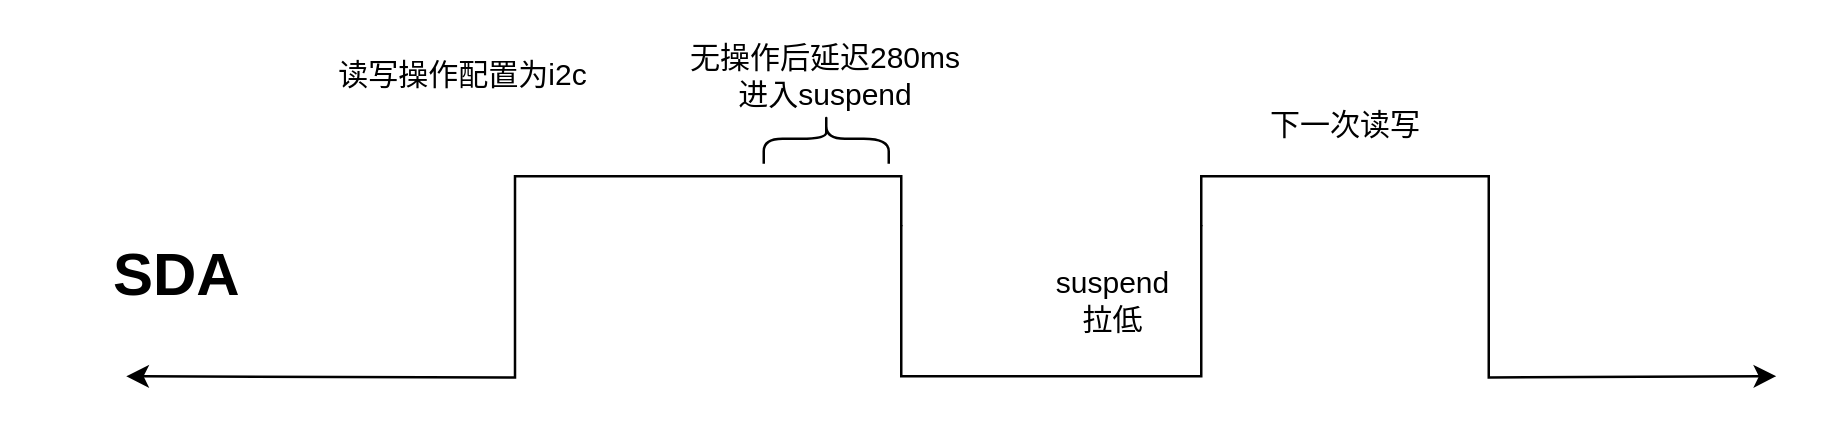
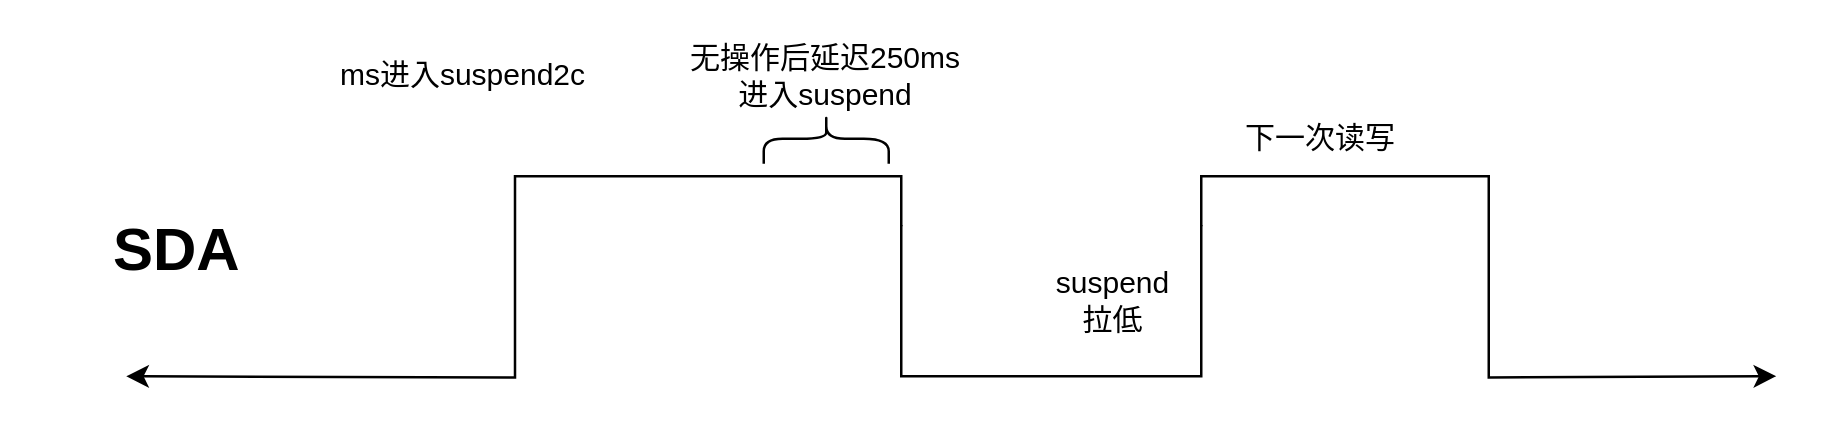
  <mxCell id="0" />
  <mxCell id="1" parent="0" />
  <mxCell id="2" style="edgeStyle=orthogonalEdgeStyle;rounded=0;orthogonalLoop=1;jettySize=auto;html=1;exitX=1;exitY=0;exitDx=0;exitDy=0;" edge="1" parent="1" source="4"><mxGeometry relative="1" as="geometry"><mxPoint x="710" y="150" as="targetPoint" /></mxGeometry></mxCell>
  <mxCell id="3" style="edgeStyle=orthogonalEdgeStyle;rounded=0;orthogonalLoop=1;jettySize=auto;html=1;exitX=0;exitY=0;exitDx=0;exitDy=0;" edge="1" parent="1" source="4"><mxGeometry relative="1" as="geometry"><mxPoint x="50" y="150" as="targetPoint" /></mxGeometry></mxCell>
  <mxCell id="4" value="" style="shape=partialRectangle;whiteSpace=wrap;html=1;bottom=1;right=1;left=1;top=0;fillColor=none;routingCenterX=-0.5;" vertex="1" parent="1"><mxGeometry x="360" y="90" width="120" height="60" as="geometry" /></mxCell>
- <mxCell id="5" value="读写操作配置为i2c" style="text;html=1;strokeColor=none;fillColor=none;align=center;verticalAlign=middle;whiteSpace=wrap;rounded=0;" vertex="1" parent="1"><mxGeometry x="130" y="20" width="110" height="20" as="geometry" /></mxCell>
- <mxCell id="6" value="SDA" style="text;strokeColor=none;fillColor=none;html=1;fontSize=24;fontStyle=1;verticalAlign=middle;align=center;" vertex="1" parent="1"><mxGeometry x="20" y="90" width="100" height="40" as="geometry" /></mxCell>
+ <mxCell id="5" value="ms进入suspend2c" style="text;html=1;strokeColor=none;fillColor=none;align=center;verticalAlign=middle;whiteSpace=wrap;rounded=0;" vertex="1" parent="1"><mxGeometry x="130" y="20" width="110" height="20" as="geometry" /></mxCell>
+ <mxCell id="6" value="SDA" style="text;strokeColor=none;fillColor=none;html=1;fontSize=24;fontStyle=1;verticalAlign=middle;align=center;" vertex="1" parent="1"><mxGeometry x="20" y="80" width="100" height="40" as="geometry" /></mxCell>
  <mxCell id="7" value="" style="shape=curlyBracket;whiteSpace=wrap;html=1;rounded=1;rotation=90;" vertex="1" parent="1"><mxGeometry x="320" y="30" width="20" height="50" as="geometry" /></mxCell>
- <mxCell id="8" value="无操作后延迟280ms进入suspend" style="text;html=1;strokeColor=none;fillColor=none;align=center;verticalAlign=middle;whiteSpace=wrap;rounded=0;" vertex="1" parent="1"><mxGeometry x="270" y="20" width="120" height="20" as="geometry" /></mxCell>
+ <mxCell id="8" value="无操作后延迟250ms进入suspend" style="text;html=1;strokeColor=none;fillColor=none;align=center;verticalAlign=middle;whiteSpace=wrap;rounded=0;" vertex="1" parent="1"><mxGeometry x="270" y="20" width="120" height="20" as="geometry" /></mxCell>
  <mxCell id="9" value="suspend拉低" style="text;html=1;strokeColor=none;fillColor=none;align=center;verticalAlign=middle;whiteSpace=wrap;rounded=0;" vertex="1" parent="1"><mxGeometry x="425" y="110" width="40" height="20" as="geometry" /></mxCell>
- <mxCell id="10" value="下一次读写" style="text;html=1;strokeColor=none;fillColor=none;align=center;verticalAlign=middle;whiteSpace=wrap;rounded=0;" vertex="1" parent="1"><mxGeometry x="500" y="40" width="76" height="20" as="geometry" /></mxCell>
+ <mxCell id="10" value="下一次读写" style="text;html=1;strokeColor=none;fillColor=none;align=center;verticalAlign=middle;whiteSpace=wrap;rounded=0;" vertex="1" parent="1"><mxGeometry x="490" y="45" width="76" height="20" as="geometry" /></mxCell>
